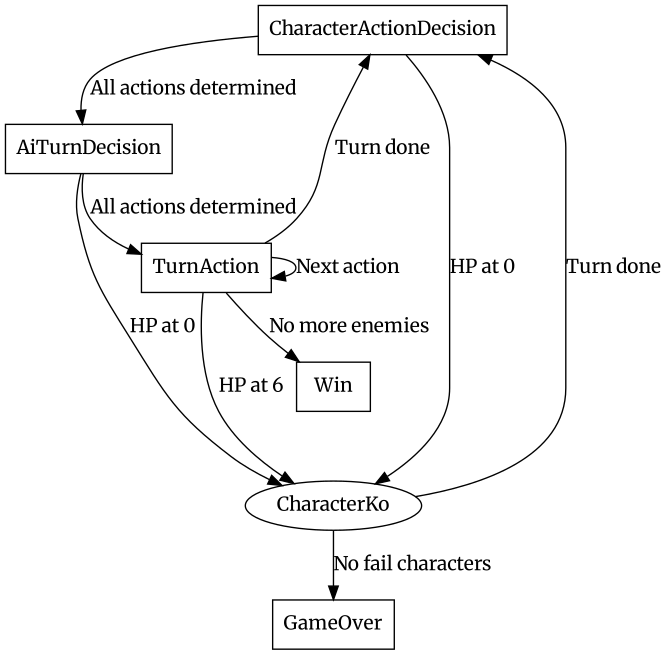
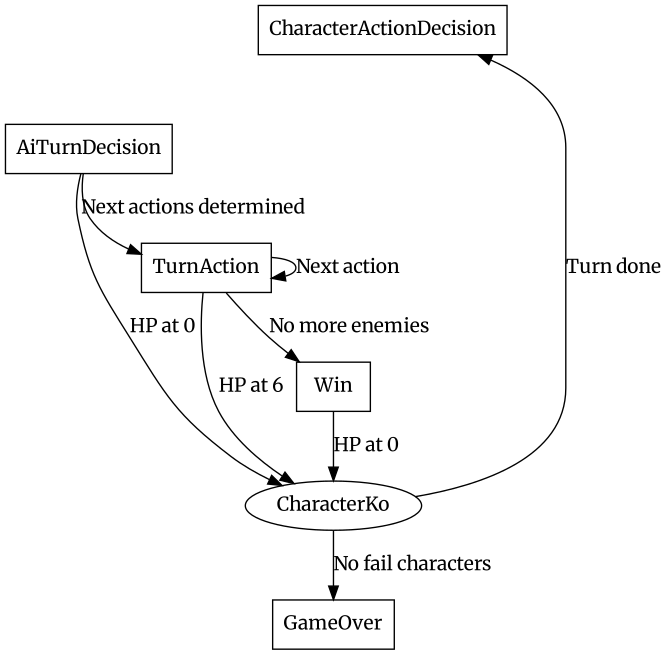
  digraph {
    fontname=Merriweather
    node [fontname=Merriweather shape=rect]
    edge [fontname=Merriweather]
    CharacterActionDecision
    AiTurnDecision
    TurnAction
    Win
    GameOver
    CharacterKo [shape=""]
    subgraph sub_1 {
      CharacterActionDecision
      AiTurnDecision
      TurnAction
      Win
      GameOver
    }
-   CharacterActionDecision -> AiTurnDecision [label="All actions determined"]
-   CharacterActionDecision -> CharacterKo [label="HP at 0"]
-   AiTurnDecision -> TurnAction [label="All actions determined"]
+   Win -> CharacterKo [label="HP at 0"]
+   AiTurnDecision -> TurnAction [label="Next actions determined"]
    AiTurnDecision -> CharacterKo [label="HP at 0"]
-   TurnAction -> CharacterActionDecision [label="Turn done"]
    TurnAction -> TurnAction [label="Next action"]
    TurnAction -> Win [label="No more enemies"]
    TurnAction -> CharacterKo [label="HP at 6"]
    CharacterKo -> CharacterActionDecision [label="Turn done"]
    CharacterKo -> GameOver [label="No fail characters"]
  }
